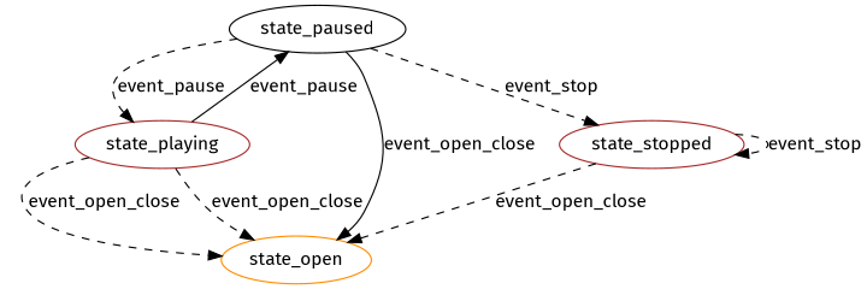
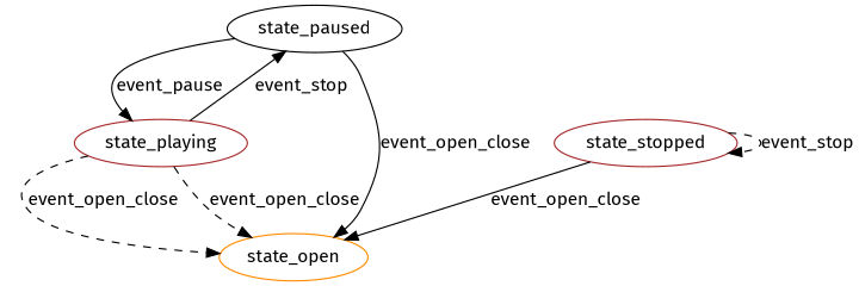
  digraph {
    fontname="Fira Sans"
    node [color=brown fontname="Fira Sans"]
    edge [fontname="Fira Sans" style=dashed]
    state_open [color=darkorange]
    state_stopped
    state_playing
    state_paused [color=black]
-   state_stopped -> state_open [label=event_open_close]
+   state_stopped -> state_open [label=event_open_close style=solid]
    state_stopped -> state_stopped [label=event_stop]
    state_playing -> state_open [label=event_open_close]
    state_playing -> state_open [label=event_open_close]
-   state_playing -> state_paused [label=event_pause style=solid]
+   state_playing -> state_paused [label=event_stop style=solid]
    state_paused -> state_open [label=event_open_close style=solid]
-   state_paused -> state_stopped [label=event_stop]
-   state_paused -> state_playing [label=event_pause]
+   state_paused -> state_playing [label=event_pause style=solid]
  }
